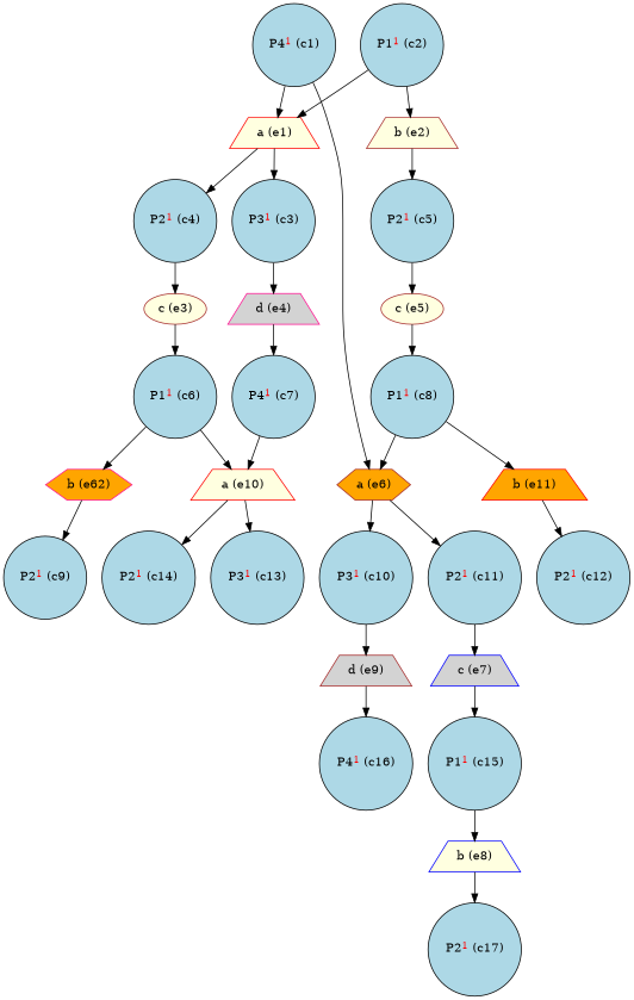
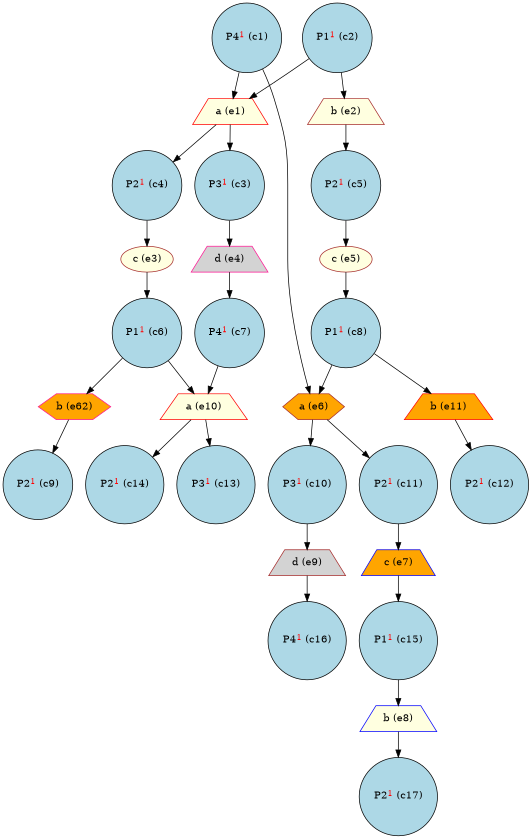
  digraph {
    node [fillcolor=lightblue shape=circle style=filled]
    n1 [label=<P4<FONT COLOR="red"><SUP>1</SUP></FONT>&nbsp;(c1)>]
    n2 [color=brown fillcolor=orange label="a (e6)" shape=hexagon]
    n3 [color=red fillcolor=lightyellow label="a (e1)" shape=trapezium]
    n4 [label=<P3<FONT COLOR="red"><SUP>1</SUP></FONT>&nbsp;(c10)>]
    n5 [label=<P2<FONT COLOR="red"><SUP>1</SUP></FONT>&nbsp;(c11)>]
    n6 [label=<P3<FONT COLOR="red"><SUP>1</SUP></FONT>&nbsp;(c3)>]
    n7 [label=<P2<FONT COLOR="red"><SUP>1</SUP></FONT>&nbsp;(c4)>]
    n8 [color=brown fillcolor=lightgrey label="d (e9)" shape=trapezium]
-   n9 [color=blue fillcolor=lightgrey label="c (e7)" shape=trapezium]
+   n9 [color=blue fillcolor=orange label="c (e7)" shape=trapezium]
    n10 [color=deeppink fillcolor=lightgrey label="d (e4)" shape=trapezium]
    n11 [color=brown fillcolor=lightyellow label="c (e3)" shape=ellipse]
    n12 [label=<P1<FONT COLOR="red"><SUP>1</SUP></FONT>&nbsp;(c2)>]
    n13 [color=brown fillcolor=lightyellow label="b (e2)" shape=trapezium]
    n14 [label=<P2<FONT COLOR="red"><SUP>1</SUP></FONT>&nbsp;(c5)>]
    n15 [color=brown fillcolor=lightyellow label="c (e5)" shape=ellipse]
    n16 [label=<P4<FONT COLOR="red"><SUP>1</SUP></FONT>&nbsp;(c7)>]
    n17 [color=red fillcolor=lightyellow label="a (e10)" shape=trapezium]
    n18 [label=<P1<FONT COLOR="red"><SUP>1</SUP></FONT>&nbsp;(c6)>]
    n19 [color=deeppink fillcolor=orange label="b (e62)" shape=hexagon]
    n20 [label=<P1<FONT COLOR="red"><SUP>1</SUP></FONT>&nbsp;(c8)>]
    n21 [color=red fillcolor=orange label="b (e11)" shape=trapezium]
    n22 [label=<P3<FONT COLOR="red"><SUP>1</SUP></FONT>&nbsp;(c13)>]
    n23 [label=<P2<FONT COLOR="red"><SUP>1</SUP></FONT>&nbsp;(c14)>]
    n24 [label=<P2<FONT COLOR="red"><SUP>1</SUP></FONT>&nbsp;(c9)>]
    n25 [label=<P2<FONT COLOR="red"><SUP>1</SUP></FONT>&nbsp;(c12)>]
    n26 [label=<P4<FONT COLOR="red"><SUP>1</SUP></FONT>&nbsp;(c16)>]
    n27 [label=<P1<FONT COLOR="red"><SUP>1</SUP></FONT>&nbsp;(c15)>]
    n28 [color=blue fillcolor=lightyellow label="b (e8)" shape=trapezium]
    n29 [label=<P2<FONT COLOR="red"><SUP>1</SUP></FONT>&nbsp;(c17)>]
    n1 -> n2
    n1 -> n3
    n2 -> n4
    n2 -> n5
    n3 -> n6
    n3 -> n7
    n4 -> n8
    n5 -> n9
    n6 -> n10
    n7 -> n11
    n8 -> n26
    n9 -> n27
    n10 -> n16
    n11 -> n18
    n12 -> n3
    n12 -> n13
    n13 -> n14
    n14 -> n15
    n15 -> n20
    n16 -> n17
    n17 -> n22
    n17 -> n23
    n18 -> n17
    n18 -> n19
    n19 -> n24
    n20 -> n2
    n20 -> n21
    n21 -> n25
    n27 -> n28
    n28 -> n29
  }
